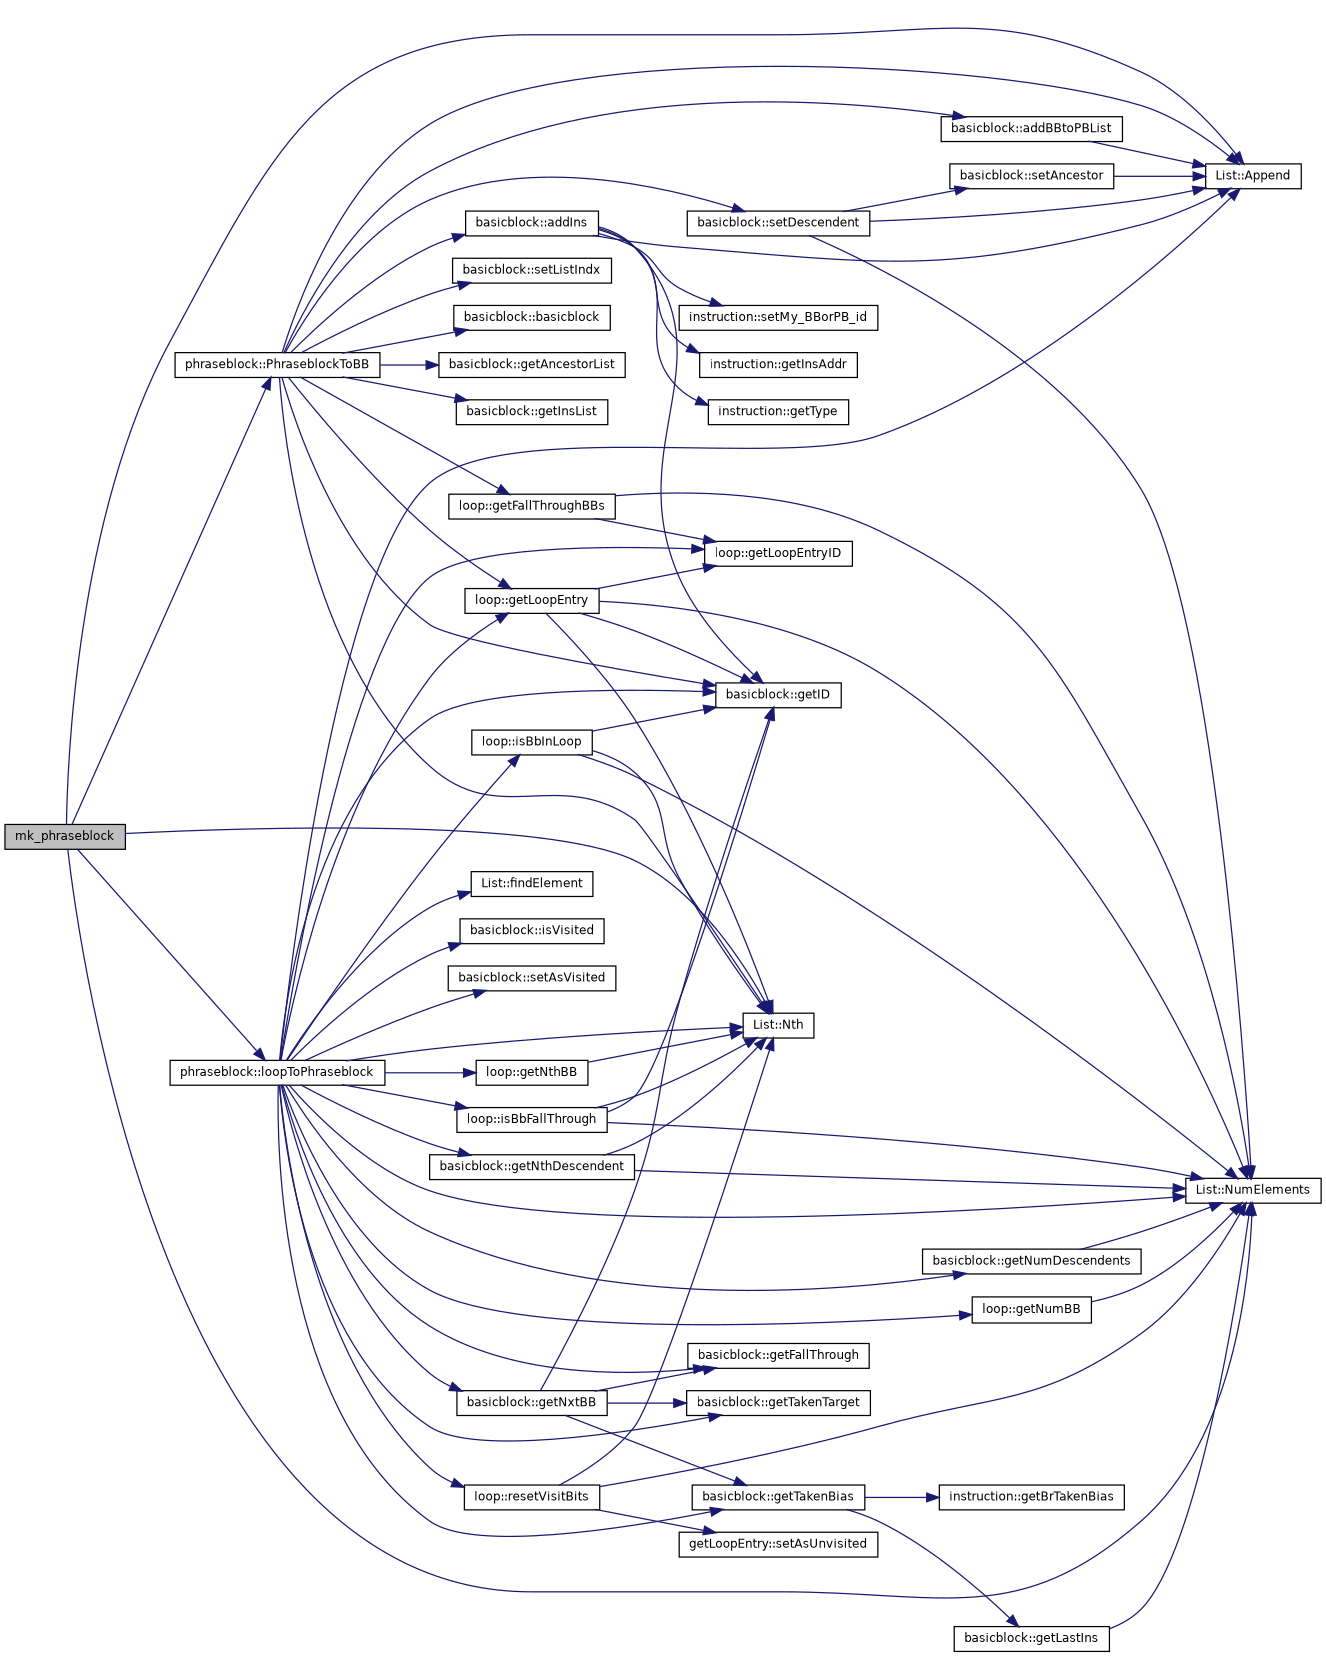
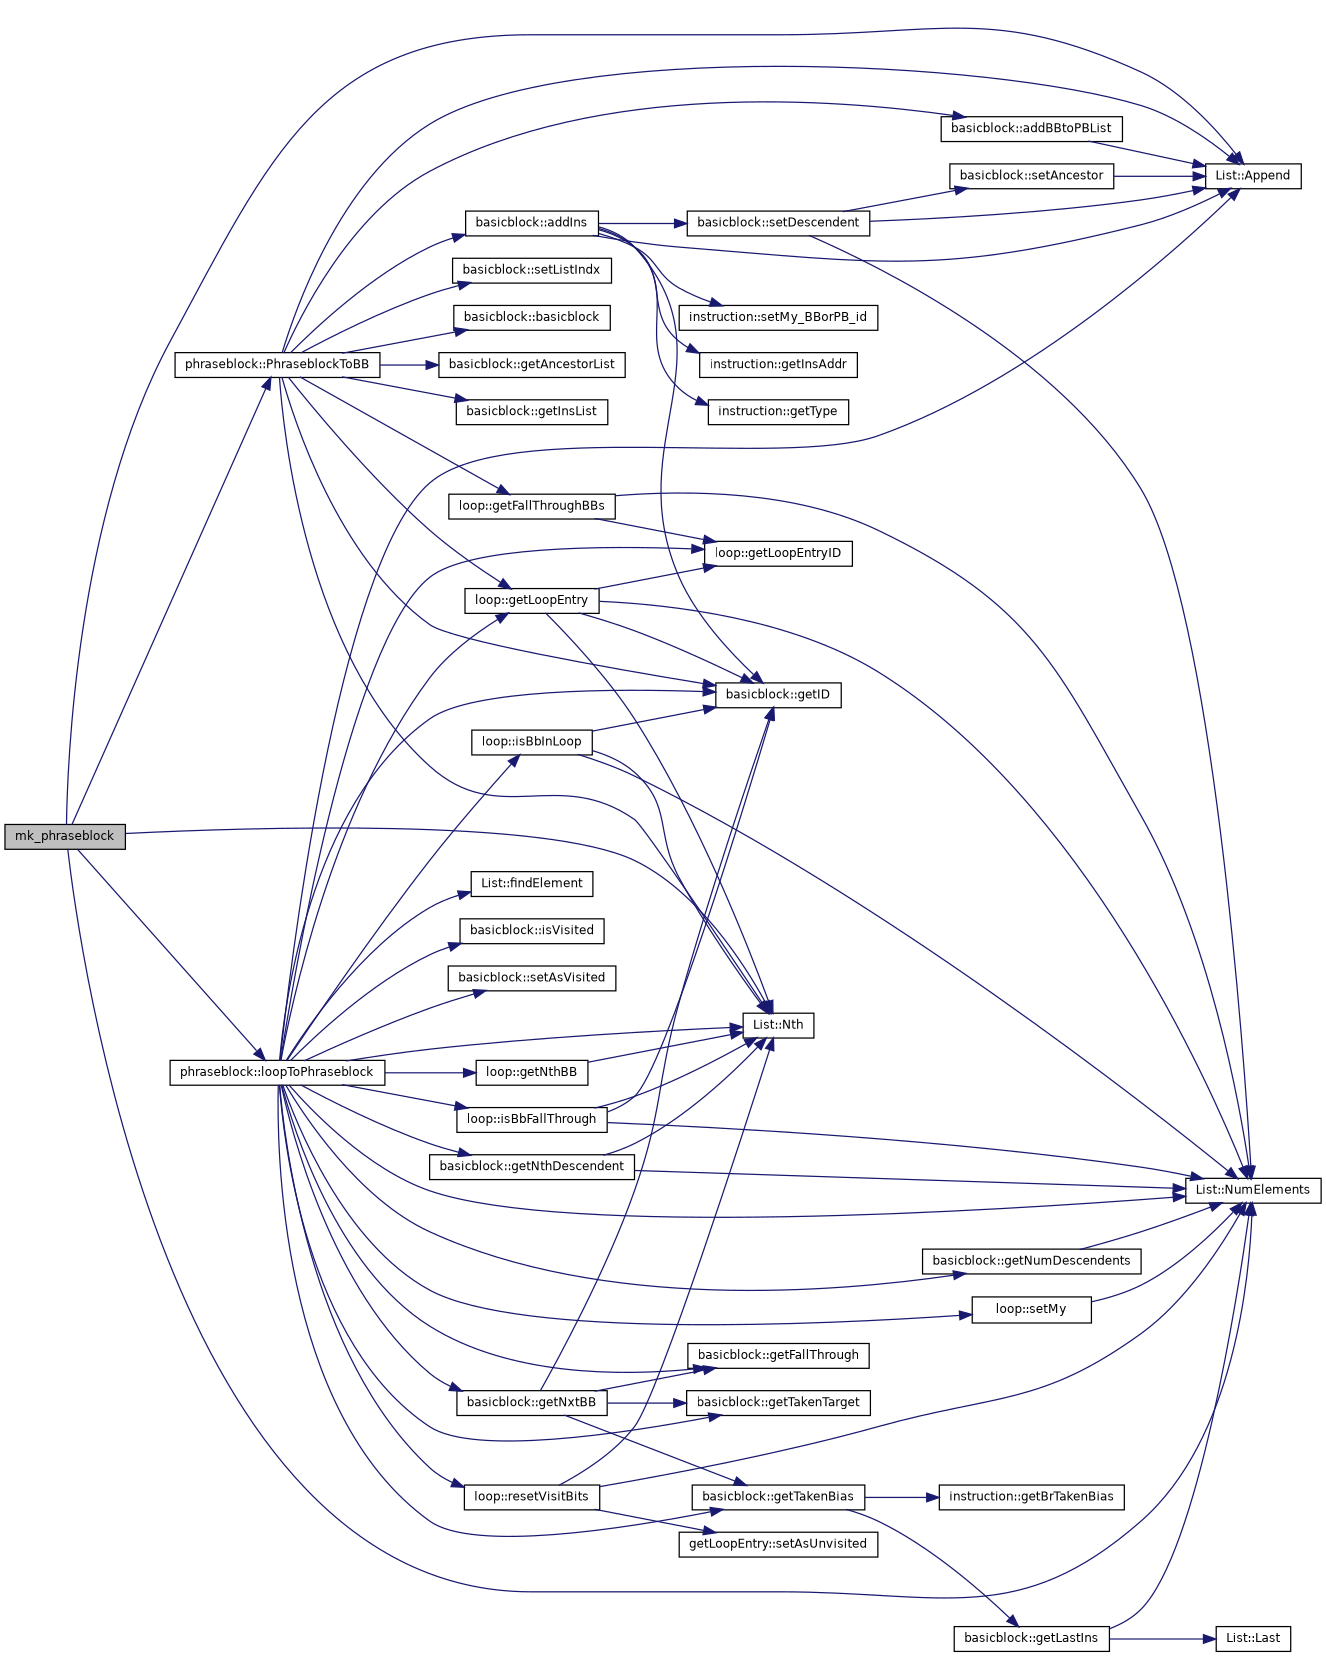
  digraph {
    rankdir=LR
    node [color=black fillcolor=white fontname=Helvetica fontsize=10 shape=record style=filled]
    edge [color=midnightblue fontname=Helvetica fontsize=10 labelfontname=Helvetica labelfontsize=10 style=solid]
    n1 [fillcolor=grey75 fontcolor=black height=0.2 label=mk_phraseblock width=0.4]
    n2 [height=0.2 label="List::Append" width=0.4]
    n3 [height=0.2 label="phraseblock::loopToPhraseblock" width=0.4]
    n4 [height=0.2 label="List::Nth" width=0.4]
    n5 [height=0.2 label="List::NumElements" width=0.4]
    n6 [height=0.2 label="phraseblock::PhraseblockToBB" width=0.4]
    n7 [height=0.2 label="List::findElement" width=0.4]
    n8 [height=0.2 label="basicblock::getFallThrough" width=0.4]
    n9 [height=0.2 label="basicblock::getID" width=0.4]
    n10 [height=0.2 label="loop::getLoopEntry" width=0.4]
    n11 [height=0.2 label="loop::getLoopEntryID" width=0.4]
    n12 [height=0.2 label="loop::getNthBB" width=0.4]
    n13 [height=0.2 label="basicblock::getNthDescendent" width=0.4]
-   n14 [height=0.2 label="loop::getNumBB" width=0.4]
+   n14 [height=0.2 label="loop::setMy" width=0.4]
    n15 [height=0.2 label="basicblock::getNumDescendents" width=0.4]
    n16 [height=0.2 label="basicblock::getNxtBB" width=0.4]
    n17 [height=0.2 label="basicblock::getTakenBias" width=0.4]
    n18 [height=0.2 label="basicblock::getTakenTarget" width=0.4]
    n19 [height=0.2 label="loop::isBbFallThrough" width=0.4]
    n20 [height=0.2 label="loop::isBbInLoop" width=0.4]
    n21 [height=0.2 label="basicblock::isVisited" width=0.4]
    n22 [height=0.2 label="loop::resetVisitBits" width=0.4]
    n23 [height=0.2 label="basicblock::setAsVisited" width=0.4]
    n24 [height=0.2 label="basicblock::addBBtoPBList" width=0.4]
    n25 [height=0.2 label="basicblock::addIns" width=0.4]
    n26 [height=0.2 label="basicblock::basicblock" width=0.4]
    n27 [height=0.2 label="basicblock::getAncestorList" width=0.4]
    n28 [height=0.2 label="loop::getFallThroughBBs" width=0.4]
    n29 [height=0.2 label="basicblock::getInsList" width=0.4]
    n30 [height=0.2 label="basicblock::setDescendent" width=0.4]
    n31 [height=0.2 label="basicblock::setListIndx" width=0.4]
    n32 [height=0.2 label="instruction::getBrTakenBias" width=0.4]
    n33 [height=0.2 label="basicblock::getLastIns" width=0.4]
    n34 [height=0.2 label="getLoopEntry::setAsUnvisited" width=0.4]
+   n35 [height=0.2 label="List::Last" width=0.4]
    n36 [height=0.2 label="instruction::getInsAddr" width=0.4]
    n37 [height=0.2 label="instruction::getType" width=0.4]
    n38 [height=0.2 label="instruction::setMy_BBorPB_id" width=0.4]
    n39 [height=0.2 label="basicblock::setAncestor" width=0.4]
    n1 -> n2
    n1 -> n3
    n1 -> n4
    n1 -> n5
    n1 -> n6
    n3 -> n2
    n3 -> n4
    n3 -> n5
    n3 -> n7
    n3 -> n8
    n3 -> n9
    n3 -> n10
    n3 -> n11
    n3 -> n12
    n3 -> n13
    n3 -> n14
    n3 -> n15
    n3 -> n16
    n3 -> n17
    n3 -> n18
    n3 -> n19
    n3 -> n20
    n3 -> n21
    n3 -> n22
    n3 -> n23
    n6 -> n2
    n6 -> n4
    n6 -> n9
    n6 -> n10
    n6 -> n24
    n6 -> n25
    n6 -> n26
    n6 -> n27
    n6 -> n28
    n6 -> n29
-   n6 -> n30
+   n25 -> n30
    n6 -> n31
    n10 -> n4
    n10 -> n5
    n10 -> n9
    n10 -> n11
    n12 -> n4
    n13 -> n4
    n13 -> n5
    n14 -> n5
    n15 -> n5
    n16 -> n8
    n16 -> n9
    n16 -> n17
    n16 -> n18
    n17 -> n32
    n17 -> n33
    n19 -> n4
    n19 -> n5
    n19 -> n9
    n20 -> n4
    n20 -> n5
    n20 -> n9
    n22 -> n4
    n22 -> n5
    n22 -> n34
    n24 -> n2
    n25 -> n2
    n25 -> n9
    n25 -> n36
    n25 -> n37
    n25 -> n38
    n28 -> n5
    n28 -> n11
    n30 -> n2
    n30 -> n5
    n30 -> n39
    n33 -> n5
+   n33 -> n35
    n39 -> n2
  }
